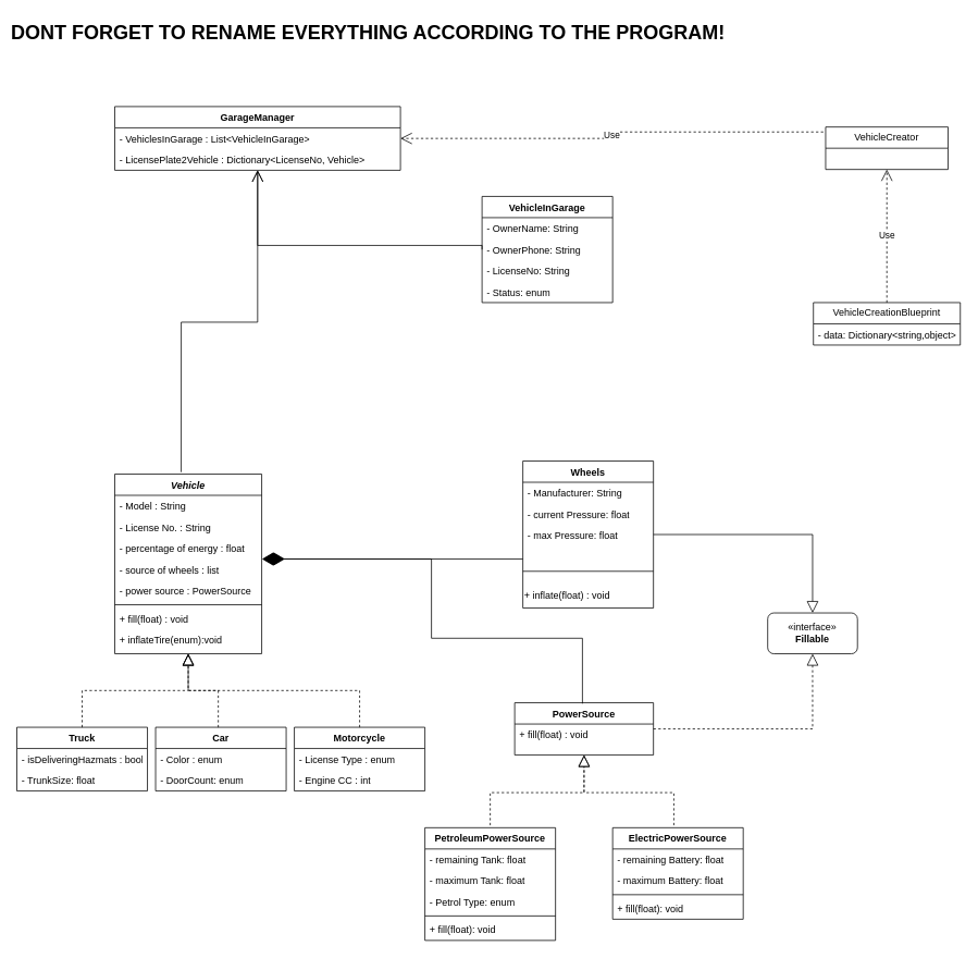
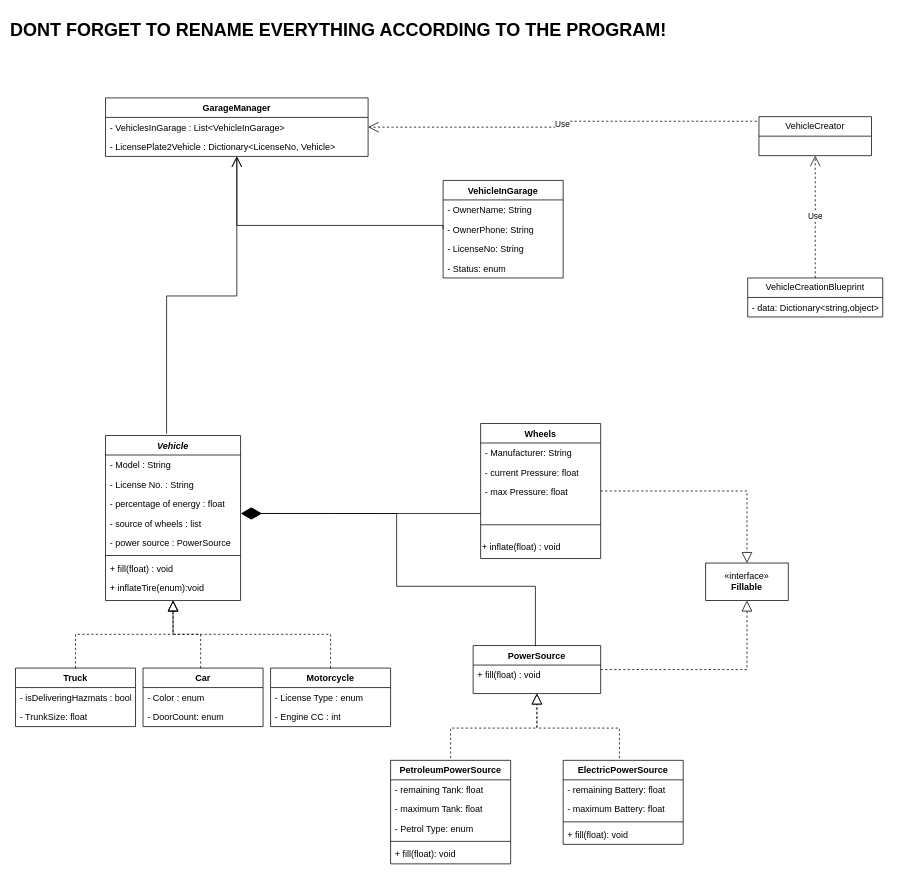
  <mxCell id="0" />
  <mxCell id="1" parent="0" />
  <mxCell id="2" value="Vehicle" style="swimlane;fontStyle=3;align=center;verticalAlign=top;childLayout=stackLayout;horizontal=1;startSize=26;horizontalStack=0;resizeParent=1;resizeLast=0;collapsible=1;marginBottom=0;rounded=0;shadow=0;strokeWidth=1;" parent="1" vertex="1"><mxGeometry x="140" y="580" width="180" height="220" as="geometry"><mxRectangle x="230" y="140" width="160" height="26" as="alternateBounds" /></mxGeometry></mxCell>
  <mxCell id="3" value="- Model : String" style="text;align=left;verticalAlign=top;spacingLeft=4;spacingRight=4;overflow=hidden;rotatable=0;points=[[0,0.5],[1,0.5]];portConstraint=eastwest;rounded=0;shadow=0;html=0;" parent="2" vertex="1"><mxGeometry y="26" width="180" height="26" as="geometry" /></mxCell>
  <mxCell id="4" value="- License No. : String" style="text;align=left;verticalAlign=top;spacingLeft=4;spacingRight=4;overflow=hidden;rotatable=0;points=[[0,0.5],[1,0.5]];portConstraint=eastwest;" parent="2" vertex="1"><mxGeometry y="52" width="180" height="26" as="geometry" /></mxCell>
  <mxCell id="5" value="- percentage of energy : float" style="text;align=left;verticalAlign=top;spacingLeft=4;spacingRight=4;overflow=hidden;rotatable=0;points=[[0,0.5],[1,0.5]];portConstraint=eastwest;rounded=0;shadow=0;html=0;" parent="2" vertex="1"><mxGeometry y="78" width="180" height="26" as="geometry" /></mxCell>
  <mxCell id="6" value="- source of wheels : list" style="text;align=left;verticalAlign=top;spacingLeft=4;spacingRight=4;overflow=hidden;rotatable=0;points=[[0,0.5],[1,0.5]];portConstraint=eastwest;rounded=0;shadow=0;html=0;" parent="2" vertex="1"><mxGeometry y="104" width="180" height="26" as="geometry" /></mxCell>
  <mxCell id="7" value="- power source : PowerSource " style="text;align=left;verticalAlign=top;spacingLeft=4;spacingRight=4;overflow=hidden;rotatable=0;points=[[0,0.5],[1,0.5]];portConstraint=eastwest;rounded=0;shadow=0;html=0;" parent="2" vertex="1"><mxGeometry y="130" width="180" height="26" as="geometry" /></mxCell>
  <mxCell id="8" value="" style="line;html=1;strokeWidth=1;align=left;verticalAlign=middle;spacingTop=-1;spacingLeft=3;spacingRight=3;rotatable=0;labelPosition=right;points=[];portConstraint=eastwest;" parent="2" vertex="1"><mxGeometry y="156" width="180" height="8" as="geometry" /></mxCell>
  <mxCell id="9" value="+ fill(float) : void" style="text;align=left;verticalAlign=top;spacingLeft=4;spacingRight=4;overflow=hidden;rotatable=0;points=[[0,0.5],[1,0.5]];portConstraint=eastwest;" parent="2" vertex="1"><mxGeometry y="164" width="180" height="26" as="geometry" /></mxCell>
  <mxCell id="10" value="+ inflateTire(enum):void" style="text;align=left;verticalAlign=top;spacingLeft=4;spacingRight=4;overflow=hidden;rotatable=0;points=[[0,0.5],[1,0.5]];portConstraint=eastwest;" parent="2" vertex="1"><mxGeometry y="190" width="180" height="26" as="geometry" /></mxCell>
  <mxCell id="11" value="Wheels" style="swimlane;fontStyle=1;align=center;verticalAlign=top;childLayout=stackLayout;horizontal=1;startSize=26;horizontalStack=0;resizeParent=1;resizeParentMax=0;resizeLast=0;collapsible=1;marginBottom=0;whiteSpace=wrap;html=1;" parent="1" vertex="1"><mxGeometry x="640" y="564" width="160" height="180" as="geometry" /></mxCell>
  <mxCell id="12" value="- Manufacturer: String" style="text;strokeColor=none;fillColor=none;align=left;verticalAlign=top;spacingLeft=4;spacingRight=4;overflow=hidden;rotatable=0;points=[[0,0.5],[1,0.5]];portConstraint=eastwest;whiteSpace=wrap;html=1;" parent="11" vertex="1"><mxGeometry y="26" width="160" height="26" as="geometry" /></mxCell>
  <mxCell id="13" value="- current Pressure: float" style="text;strokeColor=none;fillColor=none;align=left;verticalAlign=top;spacingLeft=4;spacingRight=4;overflow=hidden;rotatable=0;points=[[0,0.5],[1,0.5]];portConstraint=eastwest;whiteSpace=wrap;html=1;" parent="11" vertex="1"><mxGeometry y="52" width="160" height="26" as="geometry" /></mxCell>
  <mxCell id="14" value="- max Pressure: float" style="text;strokeColor=none;fillColor=none;align=left;verticalAlign=top;spacingLeft=4;spacingRight=4;overflow=hidden;rotatable=0;points=[[0,0.5],[1,0.5]];portConstraint=eastwest;whiteSpace=wrap;html=1;" parent="11" vertex="1"><mxGeometry y="78" width="160" height="42" as="geometry" /></mxCell>
  <mxCell id="15" value="" style="line;strokeWidth=1;fillColor=none;align=left;verticalAlign=middle;spacingTop=-1;spacingLeft=3;spacingRight=3;rotatable=0;labelPosition=right;points=[];portConstraint=eastwest;strokeColor=inherit;" parent="11" vertex="1"><mxGeometry y="120" width="160" height="30" as="geometry" /></mxCell>
  <mxCell id="16" value="+ inflate(float) : void" style="text;html=1;align=left;verticalAlign=middle;resizable=0;points=[];autosize=1;strokeColor=none;fillColor=none;" parent="11" vertex="1"><mxGeometry y="150" width="160" height="30" as="geometry" /></mxCell>
  <mxCell id="17" value="ElectricPowerSource" style="swimlane;fontStyle=1;align=center;verticalAlign=top;childLayout=stackLayout;horizontal=1;startSize=26;horizontalStack=0;resizeParent=1;resizeParentMax=0;resizeLast=0;collapsible=1;marginBottom=0;whiteSpace=wrap;html=1;" parent="1" vertex="1"><mxGeometry x="750" y="1013" width="160" height="112" as="geometry" /></mxCell>
  <mxCell id="18" value="- remaining Battery: float" style="text;strokeColor=none;fillColor=none;align=left;verticalAlign=top;spacingLeft=4;spacingRight=4;overflow=hidden;rotatable=0;points=[[0,0.5],[1,0.5]];portConstraint=eastwest;whiteSpace=wrap;html=1;" parent="17" vertex="1"><mxGeometry y="26" width="160" height="26" as="geometry" /></mxCell>
  <mxCell id="19" value="- maximum Battery: float" style="text;strokeColor=none;fillColor=none;align=left;verticalAlign=top;spacingLeft=4;spacingRight=4;overflow=hidden;rotatable=0;points=[[0,0.5],[1,0.5]];portConstraint=eastwest;whiteSpace=wrap;html=1;" parent="17" vertex="1"><mxGeometry y="52" width="160" height="26" as="geometry" /></mxCell>
  <mxCell id="20" value="" style="line;strokeWidth=1;fillColor=none;align=left;verticalAlign=middle;spacingTop=-1;spacingLeft=3;spacingRight=3;rotatable=0;labelPosition=right;points=[];portConstraint=eastwest;strokeColor=inherit;" parent="17" vertex="1"><mxGeometry y="78" width="160" height="8" as="geometry" /></mxCell>
  <mxCell id="21" value="+ fill(float): void" style="text;strokeColor=none;fillColor=none;align=left;verticalAlign=top;spacingLeft=4;spacingRight=4;overflow=hidden;rotatable=0;points=[[0,0.5],[1,0.5]];portConstraint=eastwest;whiteSpace=wrap;html=1;" parent="17" vertex="1"><mxGeometry y="86" width="160" height="26" as="geometry" /></mxCell>
  <mxCell id="22" value="PowerSource" style="swimlane;fontStyle=1;align=center;verticalAlign=top;childLayout=stackLayout;horizontal=1;startSize=26;horizontalStack=0;resizeParent=1;resizeParentMax=0;resizeLast=0;collapsible=1;marginBottom=0;whiteSpace=wrap;html=1;" parent="1" vertex="1"><mxGeometry x="630" y="860" width="170" height="64" as="geometry" /></mxCell>
  <mxCell id="23" value="+ fill(float) : void" style="text;strokeColor=none;fillColor=none;align=left;verticalAlign=top;spacingLeft=4;spacingRight=4;overflow=hidden;rotatable=0;points=[[0,0.5],[1,0.5]];portConstraint=eastwest;whiteSpace=wrap;html=1;" parent="22" vertex="1"><mxGeometry y="26" width="170" height="38" as="geometry" /></mxCell>
  <mxCell id="24" value="" style="endArrow=diamondThin;endFill=1;endSize=24;html=1;rounded=0;entryX=1.002;entryY=0;entryDx=0;entryDy=0;entryPerimeter=0;" parent="1" target="6" edge="1"><mxGeometry width="160" relative="1" as="geometry"><mxPoint x="640" y="684" as="sourcePoint" /><mxPoint x="390" y="687.5" as="targetPoint" /></mxGeometry></mxCell>
  <mxCell id="25" value="PetroleumPowerSource" style="swimlane;fontStyle=1;align=center;verticalAlign=top;childLayout=stackLayout;horizontal=1;startSize=26;horizontalStack=0;resizeParent=1;resizeParentMax=0;resizeLast=0;collapsible=1;marginBottom=0;whiteSpace=wrap;html=1;" parent="1" vertex="1"><mxGeometry x="520" y="1013" width="160" height="138" as="geometry" /></mxCell>
  <mxCell id="26" value="- remaining Tank: float" style="text;strokeColor=none;fillColor=none;align=left;verticalAlign=top;spacingLeft=4;spacingRight=4;overflow=hidden;rotatable=0;points=[[0,0.5],[1,0.5]];portConstraint=eastwest;whiteSpace=wrap;html=1;" parent="25" vertex="1"><mxGeometry y="26" width="160" height="26" as="geometry" /></mxCell>
  <mxCell id="27" value="- maximum Tank: float" style="text;strokeColor=none;fillColor=none;align=left;verticalAlign=top;spacingLeft=4;spacingRight=4;overflow=hidden;rotatable=0;points=[[0,0.5],[1,0.5]];portConstraint=eastwest;whiteSpace=wrap;html=1;" parent="25" vertex="1"><mxGeometry y="52" width="160" height="26" as="geometry" /></mxCell>
  <mxCell id="28" value="- Petrol Type: enum" style="text;strokeColor=none;fillColor=none;align=left;verticalAlign=top;spacingLeft=4;spacingRight=4;overflow=hidden;rotatable=0;points=[[0,0.5],[1,0.5]];portConstraint=eastwest;whiteSpace=wrap;html=1;" parent="25" vertex="1"><mxGeometry y="78" width="160" height="26" as="geometry" /></mxCell>
  <mxCell id="29" value="" style="line;strokeWidth=1;fillColor=none;align=left;verticalAlign=middle;spacingTop=-1;spacingLeft=3;spacingRight=3;rotatable=0;labelPosition=right;points=[];portConstraint=eastwest;strokeColor=inherit;" parent="25" vertex="1"><mxGeometry y="104" width="160" height="8" as="geometry" /></mxCell>
  <mxCell id="30" value="+ fill(float): void" style="text;strokeColor=none;fillColor=none;align=left;verticalAlign=top;spacingLeft=4;spacingRight=4;overflow=hidden;rotatable=0;points=[[0,0.5],[1,0.5]];portConstraint=eastwest;whiteSpace=wrap;html=1;" parent="25" vertex="1"><mxGeometry y="112" width="160" height="26" as="geometry" /></mxCell>
  <mxCell id="31" value="" style="endArrow=block;dashed=1;endFill=0;endSize=12;html=1;rounded=0;" parent="1" target="23" edge="1"><mxGeometry width="160" relative="1" as="geometry"><mxPoint x="600" y="1010" as="sourcePoint" /><mxPoint x="730" y="960" as="targetPoint" /><Array as="points"><mxPoint x="600" y="970" /><mxPoint x="715" y="970" /></Array></mxGeometry></mxCell>
  <mxCell id="32" value="" style="endArrow=block;dashed=1;endFill=0;endSize=12;html=1;rounded=0;" parent="1" edge="1"><mxGeometry width="160" relative="1" as="geometry"><mxPoint x="825" y="1010" as="sourcePoint" /><mxPoint x="715" y="924" as="targetPoint" /><Array as="points"><mxPoint x="825" y="970" /><mxPoint x="715" y="970" /></Array></mxGeometry></mxCell>
  <mxCell id="33" value="DONT FORGET TO RENAME EVERYTHING ACCORDING TO THE PROGRAM!" style="text;strokeColor=none;fillColor=none;html=1;fontSize=24;fontStyle=1;verticalAlign=middle;align=center;" parent="1" vertex="1"><mxGeometry x="400" y="20" width="100" height="40" as="geometry" /></mxCell>
  <mxCell id="34" value="Truck" style="swimlane;fontStyle=1;align=center;verticalAlign=top;childLayout=stackLayout;horizontal=1;startSize=26;horizontalStack=0;resizeParent=1;resizeParentMax=0;resizeLast=0;collapsible=1;marginBottom=0;whiteSpace=wrap;html=1;" parent="1" vertex="1"><mxGeometry x="20" y="890" width="160" height="78" as="geometry" /></mxCell>
  <mxCell id="35" value="- isDeliveringHazmats : bool" style="text;strokeColor=none;fillColor=none;align=left;verticalAlign=top;spacingLeft=4;spacingRight=4;overflow=hidden;rotatable=0;points=[[0,0.5],[1,0.5]];portConstraint=eastwest;whiteSpace=wrap;html=1;" parent="34" vertex="1"><mxGeometry y="26" width="160" height="26" as="geometry" /></mxCell>
  <mxCell id="36" value="- TrunkSize: float" style="text;strokeColor=none;fillColor=none;align=left;verticalAlign=top;spacingLeft=4;spacingRight=4;overflow=hidden;rotatable=0;points=[[0,0.5],[1,0.5]];portConstraint=eastwest;whiteSpace=wrap;html=1;" parent="34" vertex="1"><mxGeometry y="52" width="160" height="26" as="geometry" /></mxCell>
  <mxCell id="37" value="Car" style="swimlane;fontStyle=1;align=center;verticalAlign=top;childLayout=stackLayout;horizontal=1;startSize=26;horizontalStack=0;resizeParent=1;resizeParentMax=0;resizeLast=0;collapsible=1;marginBottom=0;whiteSpace=wrap;html=1;" parent="1" vertex="1"><mxGeometry x="190" y="890" width="160" height="78" as="geometry" /></mxCell>
  <mxCell id="38" value="- Color : enum" style="text;strokeColor=none;fillColor=none;align=left;verticalAlign=top;spacingLeft=4;spacingRight=4;overflow=hidden;rotatable=0;points=[[0,0.5],[1,0.5]];portConstraint=eastwest;whiteSpace=wrap;html=1;" parent="37" vertex="1"><mxGeometry y="26" width="160" height="26" as="geometry" /></mxCell>
  <mxCell id="39" value="- DoorCount: enum" style="text;strokeColor=none;fillColor=none;align=left;verticalAlign=top;spacingLeft=4;spacingRight=4;overflow=hidden;rotatable=0;points=[[0,0.5],[1,0.5]];portConstraint=eastwest;whiteSpace=wrap;html=1;" parent="37" vertex="1"><mxGeometry y="52" width="160" height="26" as="geometry" /></mxCell>
  <mxCell id="40" value="Motorcycle" style="swimlane;fontStyle=1;align=center;verticalAlign=top;childLayout=stackLayout;horizontal=1;startSize=26;horizontalStack=0;resizeParent=1;resizeParentMax=0;resizeLast=0;collapsible=1;marginBottom=0;whiteSpace=wrap;html=1;" parent="1" vertex="1"><mxGeometry x="360" y="890" width="160" height="78" as="geometry" /></mxCell>
  <mxCell id="41" value="- License Type : enum" style="text;strokeColor=none;fillColor=none;align=left;verticalAlign=top;spacingLeft=4;spacingRight=4;overflow=hidden;rotatable=0;points=[[0,0.5],[1,0.5]];portConstraint=eastwest;whiteSpace=wrap;html=1;" parent="40" vertex="1"><mxGeometry y="26" width="160" height="26" as="geometry" /></mxCell>
  <mxCell id="42" value="- Engine CC : int" style="text;strokeColor=none;fillColor=none;align=left;verticalAlign=top;spacingLeft=4;spacingRight=4;overflow=hidden;rotatable=0;points=[[0,0.5],[1,0.5]];portConstraint=eastwest;whiteSpace=wrap;html=1;" parent="40" vertex="1"><mxGeometry y="52" width="160" height="26" as="geometry" /></mxCell>
  <mxCell id="43" value="" style="endArrow=block;dashed=1;endFill=0;endSize=12;html=1;rounded=0;exitX=0.48;exitY=0.001;exitDx=0;exitDy=0;exitPerimeter=0;entryX=0.5;entryY=1;entryDx=0;entryDy=0;edgeStyle=elbowEdgeStyle;elbow=vertical;" parent="1" source="37" edge="1" target="2"><mxGeometry width="160" relative="1" as="geometry"><mxPoint x="285" y="880" as="sourcePoint" /><mxPoint x="320" y="770" as="targetPoint" /></mxGeometry></mxCell>
  <mxCell id="44" value="VehicleInGarage" style="swimlane;fontStyle=1;align=center;verticalAlign=top;childLayout=stackLayout;horizontal=1;startSize=26;horizontalStack=0;resizeParent=1;resizeParentMax=0;resizeLast=0;collapsible=1;marginBottom=0;whiteSpace=wrap;html=1;" parent="1" vertex="1"><mxGeometry x="590" y="240" width="160" height="130" as="geometry" /></mxCell>
  <mxCell id="45" value="- OwnerName: String" style="text;strokeColor=none;fillColor=none;align=left;verticalAlign=top;spacingLeft=4;spacingRight=4;overflow=hidden;rotatable=0;points=[[0,0.5],[1,0.5]];portConstraint=eastwest;whiteSpace=wrap;html=1;" parent="44" vertex="1"><mxGeometry y="26" width="160" height="26" as="geometry" /></mxCell>
  <mxCell id="46" value="- OwnerPhone: String" style="text;strokeColor=none;fillColor=none;align=left;verticalAlign=top;spacingLeft=4;spacingRight=4;overflow=hidden;rotatable=0;points=[[0,0.5],[1,0.5]];portConstraint=eastwest;whiteSpace=wrap;html=1;" parent="44" vertex="1"><mxGeometry y="52" width="160" height="26" as="geometry" /></mxCell>
  <mxCell id="47" value="- LicenseNo: String" style="text;strokeColor=none;fillColor=none;align=left;verticalAlign=top;spacingLeft=4;spacingRight=4;overflow=hidden;rotatable=0;points=[[0,0.5],[1,0.5]];portConstraint=eastwest;whiteSpace=wrap;html=1;" parent="44" vertex="1"><mxGeometry y="78" width="160" height="26" as="geometry" /></mxCell>
  <mxCell id="48" value="- Status: enum" style="text;strokeColor=none;fillColor=none;align=left;verticalAlign=top;spacingLeft=4;spacingRight=4;overflow=hidden;rotatable=0;points=[[0,0.5],[1,0.5]];portConstraint=eastwest;whiteSpace=wrap;html=1;" parent="44" vertex="1"><mxGeometry y="104" width="160" height="26" as="geometry" /></mxCell>
  <mxCell id="49" value="GarageManager" style="swimlane;fontStyle=1;align=center;verticalAlign=top;childLayout=stackLayout;horizontal=1;startSize=26;horizontalStack=0;resizeParent=1;resizeParentMax=0;resizeLast=0;collapsible=1;marginBottom=0;whiteSpace=wrap;html=1;" parent="1" vertex="1"><mxGeometry x="140" y="130" width="350" height="78" as="geometry" /></mxCell>
  <mxCell id="50" value="- VehiclesInGarage : List&amp;lt;VehicleInGarage&amp;gt;" style="text;strokeColor=none;fillColor=none;align=left;verticalAlign=top;spacingLeft=4;spacingRight=4;overflow=hidden;rotatable=0;points=[[0,0.5],[1,0.5]];portConstraint=eastwest;whiteSpace=wrap;html=1;" parent="49" vertex="1"><mxGeometry y="26" width="350" height="26" as="geometry" /></mxCell>
  <mxCell id="51" value="- LicensePlate2Vehicle : Dictionary&amp;lt;LicenseNo, Vehicle&amp;gt;" style="text;strokeColor=none;fillColor=none;align=left;verticalAlign=top;spacingLeft=4;spacingRight=4;overflow=hidden;rotatable=0;points=[[0,0.5],[1,0.5]];portConstraint=eastwest;whiteSpace=wrap;html=1;" parent="49" vertex="1"><mxGeometry y="52" width="350" height="26" as="geometry" /></mxCell>
  <mxCell id="52" value="" style="endArrow=diamondThin;endFill=1;endSize=24;html=1;rounded=0;exitX=0.5;exitY=0;exitDx=0;exitDy=0;entryX=1.008;entryY=-0.003;entryDx=0;entryDy=0;entryPerimeter=0;" edge="1" parent="1" target="6"><mxGeometry width="160" relative="1" as="geometry"><mxPoint x="713" y="861" as="sourcePoint" /><mxPoint x="380" y="650" as="targetPoint" /><Array as="points"><mxPoint x="713" y="781" /><mxPoint x="528" y="781" /><mxPoint x="528" y="684" /></Array></mxGeometry></mxCell>
  <mxCell id="53" value="" style="endArrow=block;dashed=1;endFill=0;endSize=12;html=1;rounded=0;exitX=0.5;exitY=0;exitDx=0;exitDy=0;entryX=0.5;entryY=1;entryDx=0;entryDy=0;edgeStyle=elbowEdgeStyle;elbow=vertical;" edge="1" parent="1" source="40" target="2"><mxGeometry width="160" relative="1" as="geometry"><mxPoint x="439.5" y="890" as="sourcePoint" /><mxPoint x="270" y="800" as="targetPoint" /></mxGeometry></mxCell>
  <mxCell id="54" value="" style="endArrow=block;dashed=1;endFill=0;endSize=12;html=1;rounded=0;exitX=0.5;exitY=0;exitDx=0;exitDy=0;entryX=0.5;entryY=1;entryDx=0;entryDy=0;edgeStyle=elbowEdgeStyle;elbow=vertical;" edge="1" parent="1" source="34" target="2"><mxGeometry width="160" relative="1" as="geometry"><mxPoint x="449.5" y="900" as="sourcePoint" /><mxPoint x="270" y="800" as="targetPoint" /></mxGeometry></mxCell>
  <mxCell id="55" value="" style="endArrow=open;endFill=1;endSize=12;html=1;rounded=0;exitX=0.452;exitY=-0.011;exitDx=0;exitDy=0;exitPerimeter=0;entryX=0.5;entryY=1;entryDx=0;entryDy=0;edgeStyle=orthogonalEdgeStyle;" edge="1" parent="1" source="2" target="49"><mxGeometry width="160" relative="1" as="geometry"><mxPoint x="221" y="578" as="sourcePoint" /><mxPoint x="320" y="240" as="targetPoint" /></mxGeometry></mxCell>
  <mxCell id="56" value="" style="endArrow=open;endFill=1;endSize=12;html=1;rounded=0;exitX=0;exitY=0.5;exitDx=0;exitDy=0;entryX=0.5;entryY=1;entryDx=0;entryDy=0;edgeStyle=elbowEdgeStyle;elbow=vertical;" edge="1" parent="1" source="46" target="49"><mxGeometry width="160" relative="1" as="geometry"><mxPoint x="450" y="480" as="sourcePoint" /><mxPoint x="360" y="550" as="targetPoint" /><Array as="points"><mxPoint x="480" y="300" /></Array></mxGeometry></mxCell>
- <mxCell id="57" value="«interface»&lt;br&gt;&lt;b&gt;Fillable&lt;/b&gt;" style="html=1;whiteSpace=wrap;rounded=1;" vertex="1" parent="1"><mxGeometry x="940" y="750" width="110" height="50" as="geometry" /></mxCell>
- <mxCell id="58" value="" style="endArrow=block;dashed=0;endFill=0;endSize=12;html=1;rounded=0;exitX=1;exitY=0.5;exitDx=0;exitDy=0;entryX=0.5;entryY=0;entryDx=0;entryDy=0;edgeStyle=elbowEdgeStyle;elbow=vertical;" edge="1" parent="1" source="11" target="57"><mxGeometry width="160" relative="1" as="geometry"><mxPoint x="800" y="653.5" as="sourcePoint" /><mxPoint x="1000" y="680" as="targetPoint" /><Array as="points"><mxPoint x="910" y="654" /></Array></mxGeometry></mxCell>
+ <mxCell id="57" value="«interface»&lt;br&gt;&lt;b&gt;Fillable&lt;/b&gt;" style="html=1;whiteSpace=wrap;" vertex="1" parent="1"><mxGeometry x="940" y="750" width="110" height="50" as="geometry" /></mxCell>
+ <mxCell id="58" value="" style="endArrow=block;dashed=1;endFill=0;endSize=12;html=1;rounded=0;exitX=1;exitY=0.5;exitDx=0;exitDy=0;entryX=0.5;entryY=0;entryDx=0;entryDy=0;edgeStyle=elbowEdgeStyle;elbow=vertical;" edge="1" parent="1" source="11" target="57"><mxGeometry width="160" relative="1" as="geometry"><mxPoint x="800" y="653.5" as="sourcePoint" /><mxPoint x="1000" y="680" as="targetPoint" /><Array as="points"><mxPoint x="910" y="654" /></Array></mxGeometry></mxCell>
  <mxCell id="59" value="" style="endArrow=block;dashed=1;endFill=0;endSize=12;html=1;rounded=0;exitX=1;exitY=0.5;exitDx=0;exitDy=0;entryX=0.5;entryY=1;entryDx=0;entryDy=0;edgeStyle=elbowEdgeStyle;elbow=vertical;" edge="1" parent="1" source="22" target="57"><mxGeometry width="160" relative="1" as="geometry"><mxPoint x="820" y="928.5" as="sourcePoint" /><mxPoint x="980" y="928.5" as="targetPoint" /><Array as="points"><mxPoint x="890" y="892" /></Array></mxGeometry></mxCell>
  <mxCell id="60" value="Use" style="endArrow=open;endSize=12;dashed=1;html=1;rounded=0;entryX=1;entryY=0.5;entryDx=0;entryDy=0;exitX=-0.019;exitY=0.117;exitDx=0;exitDy=0;exitPerimeter=0;edgeStyle=elbowEdgeStyle;" edge="1" parent="1" source="61" target="50"><mxGeometry width="160" relative="1" as="geometry"><mxPoint x="960" y="169" as="sourcePoint" /><mxPoint x="1060" y="168.5" as="targetPoint" /></mxGeometry></mxCell>
  <mxCell id="61" value="VehicleCreator" style="swimlane;fontStyle=0;childLayout=stackLayout;horizontal=1;startSize=26;fillColor=none;horizontalStack=0;resizeParent=1;resizeParentMax=0;resizeLast=0;collapsible=1;marginBottom=0;whiteSpace=wrap;html=1;" vertex="1" parent="1"><mxGeometry x="1011" y="155" width="150" height="52" as="geometry" /></mxCell>
  <mxCell id="62" value="VehicleCreationBlueprint" style="swimlane;fontStyle=0;childLayout=stackLayout;horizontal=1;startSize=26;fillColor=none;horizontalStack=0;resizeParent=1;resizeParentMax=0;resizeLast=0;collapsible=1;marginBottom=0;whiteSpace=wrap;html=1;" vertex="1" parent="1"><mxGeometry x="996" y="370" width="180" height="52" as="geometry" /></mxCell>
  <mxCell id="63" value="- data: Dictionary&amp;lt;string,object&amp;gt;" style="text;strokeColor=none;fillColor=none;align=left;verticalAlign=top;spacingLeft=4;spacingRight=4;overflow=hidden;rotatable=0;points=[[0,0.5],[1,0.5]];portConstraint=eastwest;whiteSpace=wrap;html=1;" vertex="1" parent="62"><mxGeometry y="26" width="180" height="26" as="geometry" /></mxCell>
  <mxCell id="64" value="Use" style="endArrow=open;endSize=12;dashed=1;html=1;rounded=0;entryX=0.5;entryY=1;entryDx=0;entryDy=0;exitX=0.5;exitY=0;exitDx=0;exitDy=0;" edge="1" parent="1" source="62" target="61"><mxGeometry width="160" relative="1" as="geometry"><mxPoint x="1086" y="370" as="sourcePoint" /><mxPoint x="1100" y="360" as="targetPoint" /></mxGeometry></mxCell>
